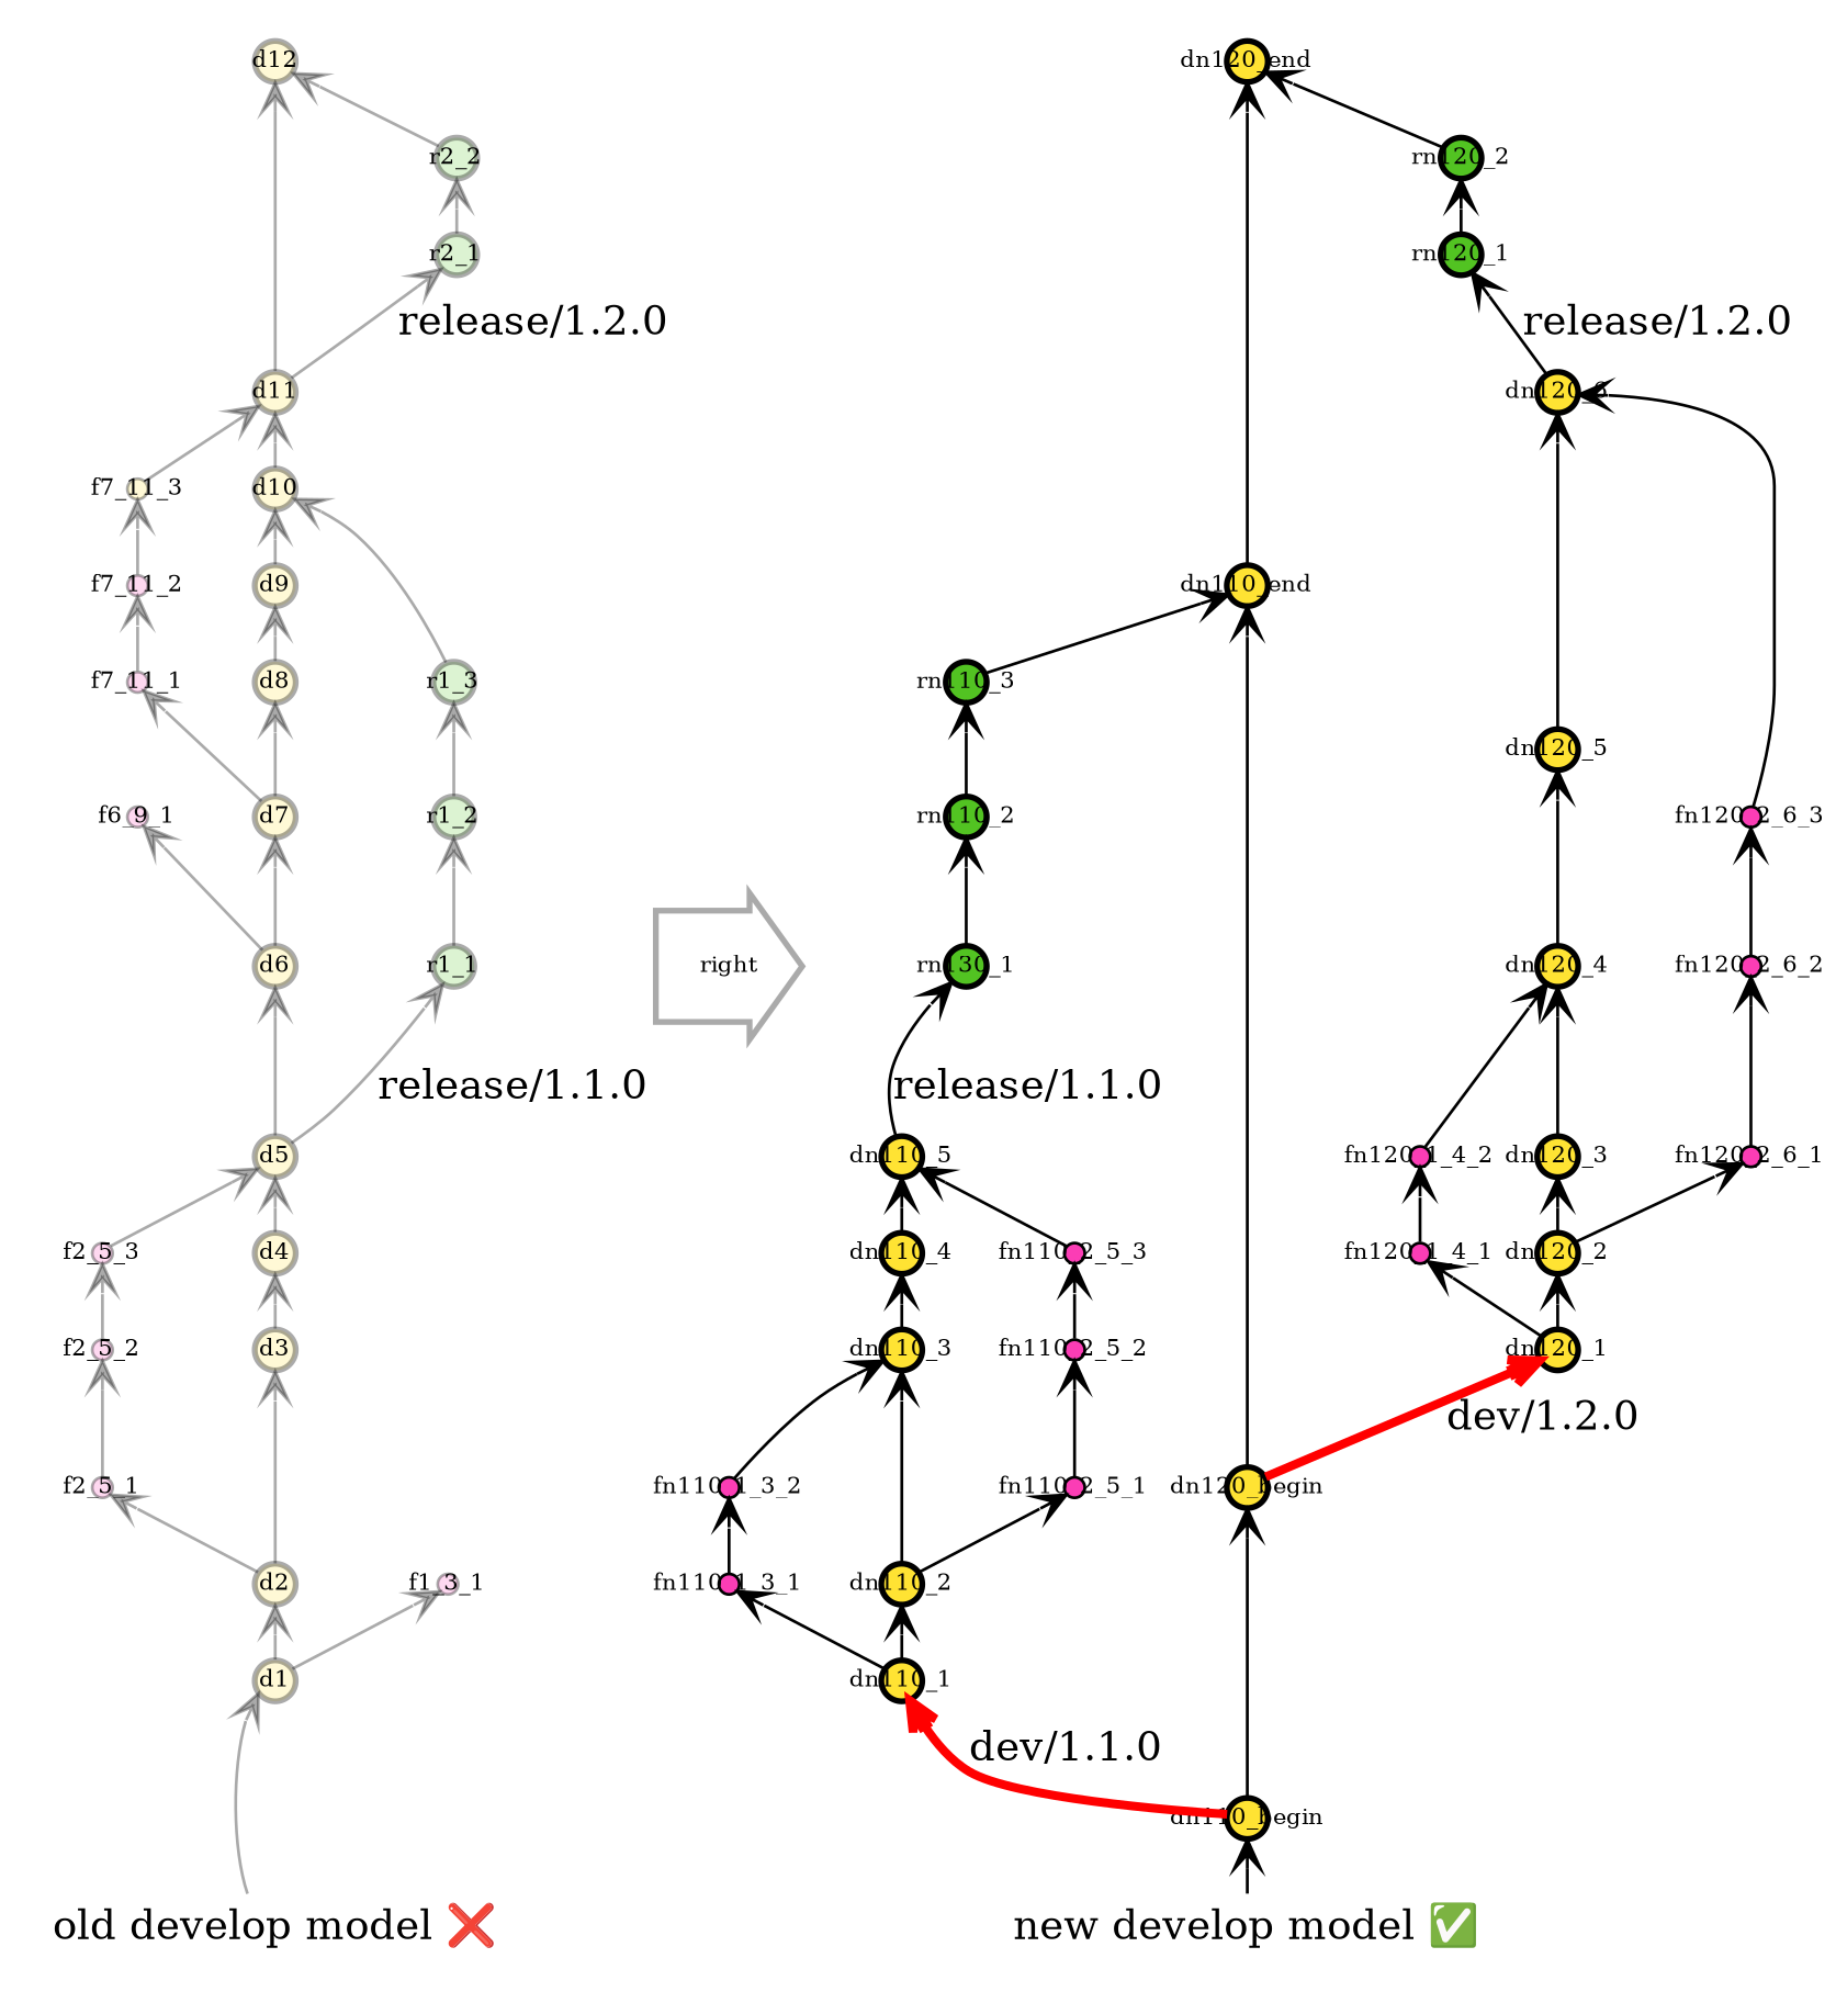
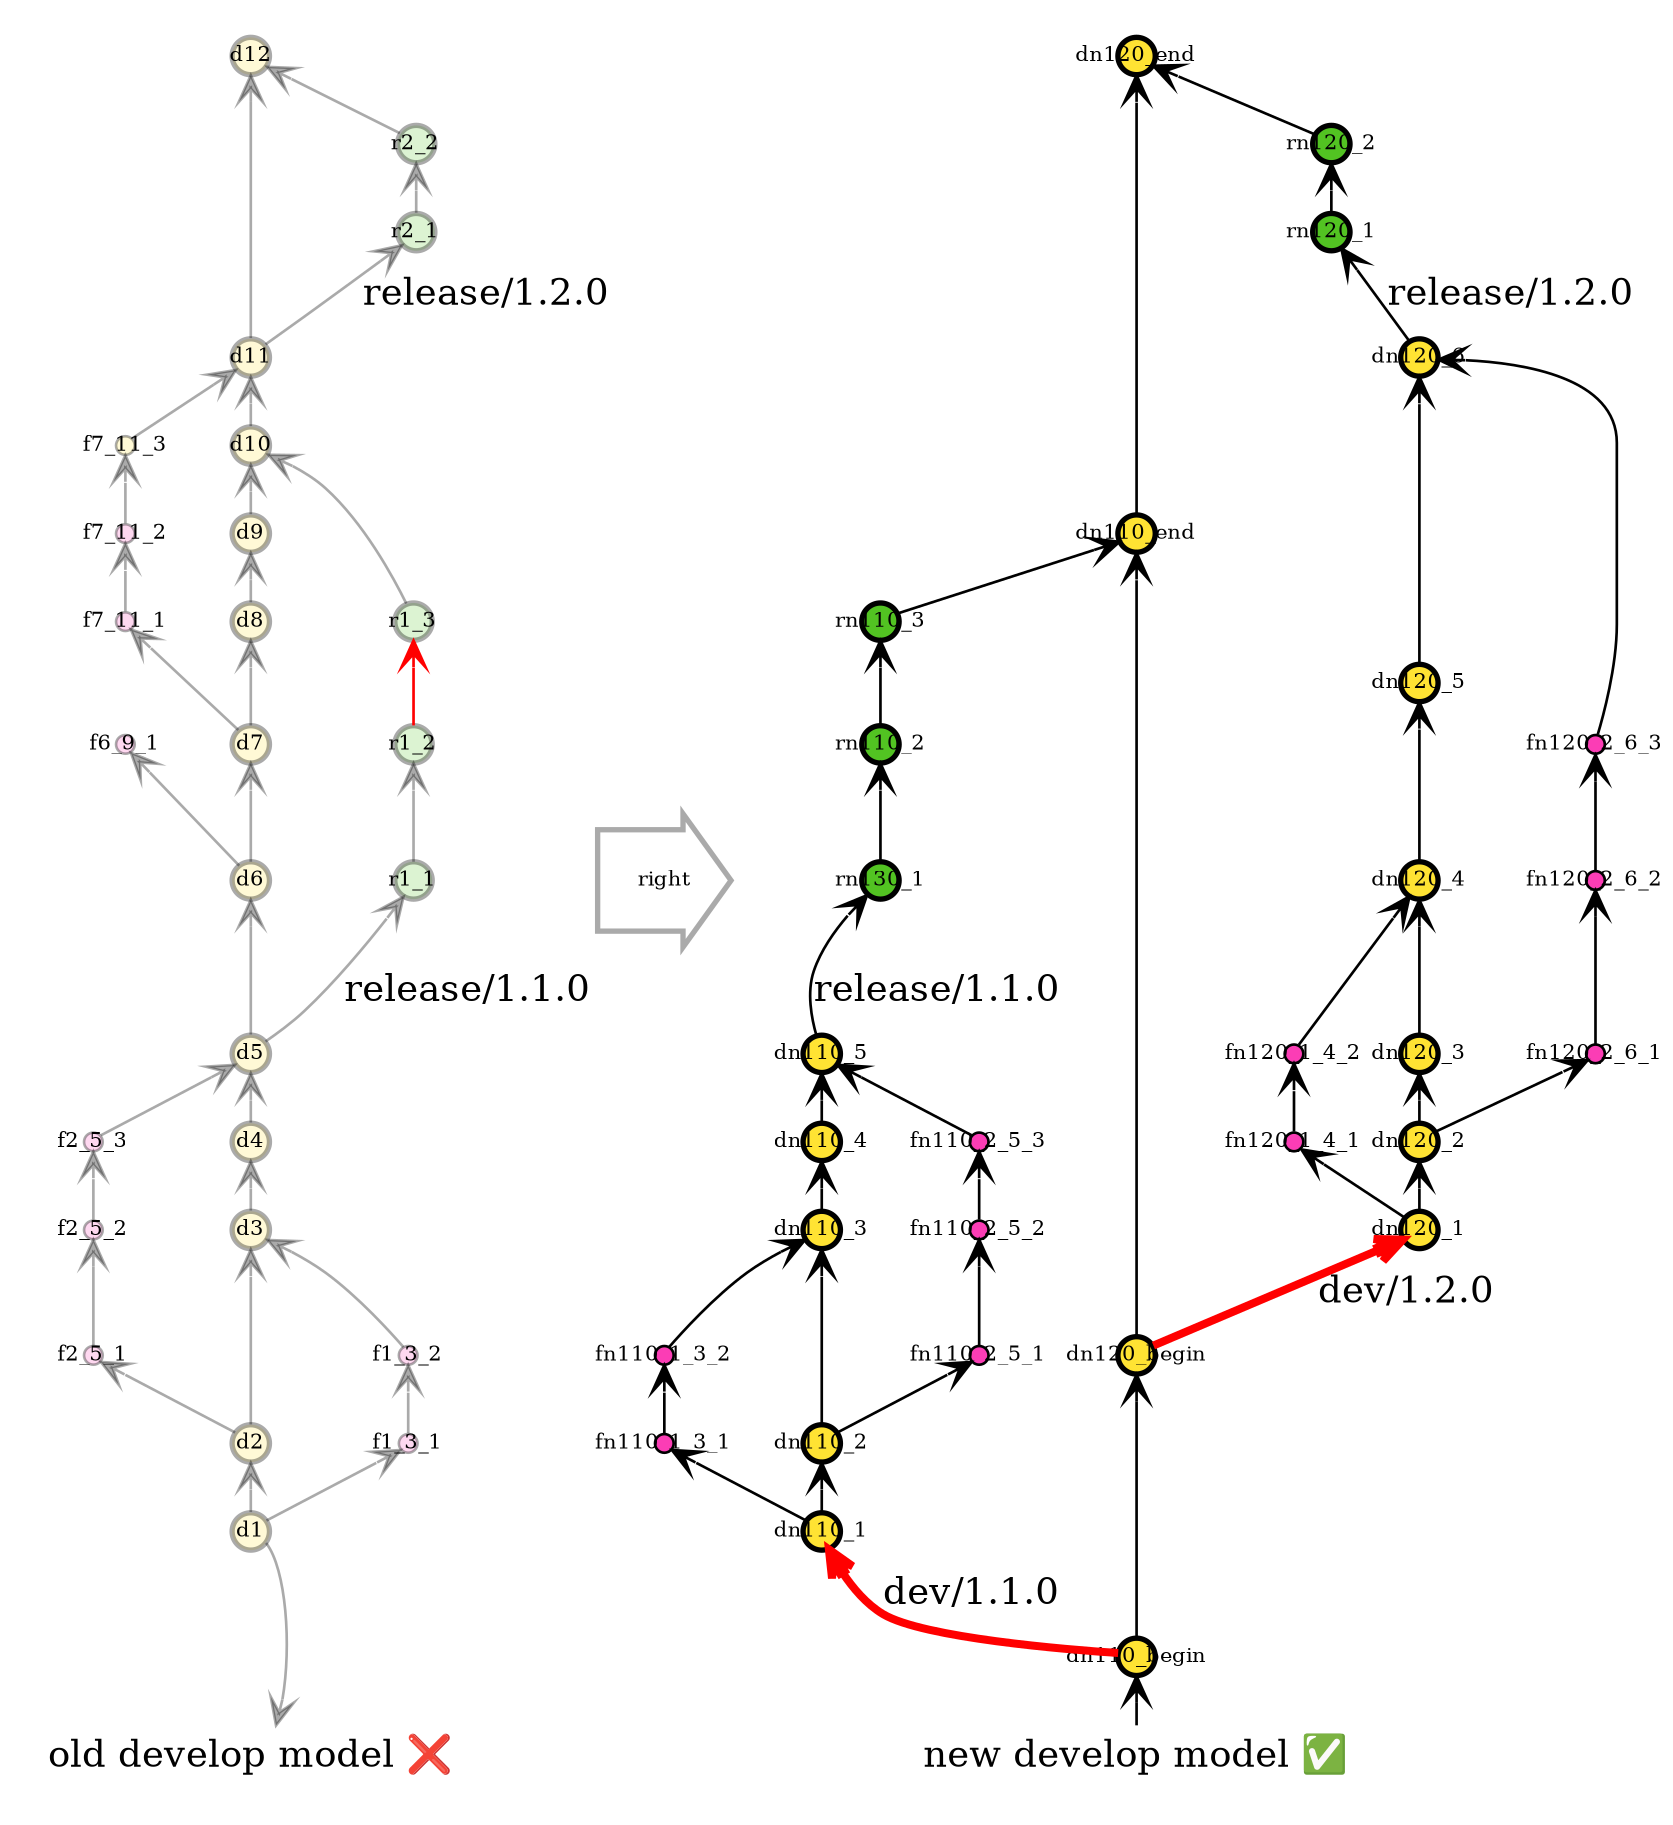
  digraph {
    forcelabels=false
    nodesep=0.5
    rankdir=BT
    ranksep=0.25
    splines=true
    node [color="#000000" fillcolor="#FFE333" fixedsize=true font=Consolas fontcolor=black fontsize="8pt" group=develop_old penwidth=2 shape=circle style=filled]
    edge [arrowhead=open color="#000000" penwidth=1]
    n1 [color="#00000055" fillcolor=none fixedsize=false fontsize=14 height=0 label="old develop model ❌" margin=0.05 penwidth=0 shape=none width=0]
    d6 [color="#00000055" fillcolor="#FFE33333" height=0.2 width=0.2]
    right [color="#00000055" fillcolor="#FFFFFF33" group=release_old_2 height=0.7 shape=rarrow width=0.7]
    n4 [fillcolor=none fixedsize=false fontsize=14 group=develop_new height=0 label="new develop model ✅" margin=0.05 penwidth=0 shape=none width=0]
    d1 [color="#00000055" fillcolor="#FFE33333" height=0.2 width=0.2]
    dn110_1 [group="dev/1.1.0" height=0.2 width=0.2]
    d3 [color="#00000055" fillcolor="#FFE33333" height=0.2 width=0.2]
    dn120_1 [group="dev/1.1.0" height=0.2 width=0.2]
    d11 [color="#00000055" fillcolor="#FFE33333" height=0.2 width=0.2]
    dn120_6 [group="dev/1.1.0" height=0.2 width=0.2]
    d12 [color="#00000055" fillcolor="#FFE33333" height=0.2 width=0.2]
    dn120_end [group=develop_new height=0.2 width=0.2]
    r2_1 [color="#00000055" fillcolor="#52C32233" group=release_old_2 height=0.2 width=0.2]
    rn120_1 [fillcolor="#52C322" group=release_new_120 height=0.2 width=0.2]
    r2_2 [color="#00000055" fillcolor="#52C32233" group=release_old_2 height=0.2 width=0.2]
    rn120_2 [fillcolor="#52C322" group=release_new_120 height=0.2 width=0.2]
    d7 [color="#00000055" fillcolor="#FFE33333" height=0.2 width=0.2]
    f6_9_1 [color="#00000055" fillcolor="#FB3DB533" group=feature_old_2 height=0.1 penwidth=1 width=0.1]
    dn110_begin [group=develop_new height=0.2 width=0.2]
    d2 [color="#00000055" fillcolor="#FFE33333" height=0.2 width=0.2]
    f1_3_1 [color="#00000055" fillcolor="#FB3DB533" group=feature_old_1 height=0.1 penwidth=1 width=0.1]
    dn110_2 [group="dev/1.1.0" height=0.2 width=0.2]
    fn110_1_3_1 [fillcolor="#FB3DB5" group=feature_new_1 height=0.1 penwidth=1 width=0.1]
    d4 [color="#00000055" fillcolor="#FFE33333" height=0.2 width=0.2]
    dn120_2 [group="dev/1.1.0" height=0.2 width=0.2]
    fn120_1_4_1 [fillcolor="#FB3DB5" group=feature_new_120 height=0.1 penwidth=1 width=0.1]
    f2_5_1 [color="#00000055" fillcolor="#FB3DB533" group=feature_old_1 height=0.1 penwidth=1 width=0.1]
+   f1_3_2 [color="#00000055" fillcolor="#FB3DB533" group=feature_old_1 height=0.1 penwidth=1 width=0.1]
    f2_5_2 [color="#00000055" fillcolor="#FB3DB533" group=feature_old_1 height=0.1 penwidth=1 width=0.1]
    d5 [color="#00000055" fillcolor="#FFE33333" height=0.2 width=0.2]
    r1_1 [color="#00000055" fillcolor="#52C32233" group=release_old_1 height=0.2 width=0.2]
    r1_2 [color="#00000055" fillcolor="#52C32233" group=release_old_1 height=0.2 width=0.2]
    d8 [color="#00000055" fillcolor="#FFE33333" height=0.2 width=0.2]
    f7_11_1 [color="#00000055" fillcolor="#FB3DB533" group=feature_old_2 height=0.1 penwidth=1 width=0.1]
    d9 [color="#00000055" fillcolor="#FFE33333" height=0.2 width=0.2]
    f7_11_2 [color="#00000055" fillcolor="#FB3DB533" group=feature_old_2 height=0.1 penwidth=1 width=0.1]
    d10 [color="#00000055" fillcolor="#FFE33333" height=0.2 width=0.2]
    f2_5_3 [color="#00000055" fillcolor="#FB3DB533" group=feature_old_1 height=0.1 penwidth=1 width=0.1]
    r1_3 [color="#00000055" fillcolor="#52C32233" group=release_old_1 height=0.2 width=0.2]
    f7_11_3 [color="#00000055" fillcolor="#FFE33333" group=feature_old_2 height=0.1 penwidth=1 width=0.1]
    dn120_begin [group=develop_new height=0.2 width=0.2]
    dn110_end [group=develop_new height=0.2 width=0.2]
    dn110_3 [group="dev/1.1.0" height=0.2 width=0.2]
    fn110_2_5_1 [fillcolor="#FB3DB5" group=feature_new_1 height=0.1 penwidth=1 width=0.1]
    fn110_1_3_2 [fillcolor="#FB3DB5" group=feature_new_1 height=0.1 penwidth=1 width=0.1]
    dn110_4 [group="dev/1.1.0" height=0.2 width=0.2]
    fn110_2_5_2 [fillcolor="#FB3DB5" group=feature_new_1 height=0.1 penwidth=1 width=0.1]
    dn110_5 [group="dev/1.1.0" height=0.2 width=0.2]
    n49 [fillcolor="#52C322" group=release_new_110 height=0.2 label=rn130_1 width=0.2]
    rn110_2 [fillcolor="#52C322" group=release_new_110 height=0.2 width=0.2]
    fn110_2_5_3 [fillcolor="#FB3DB5" group=feature_new_1 height=0.1 penwidth=1 width=0.1]
    rn110_3 [fillcolor="#52C322" group=release_new_110 height=0.2 width=0.2]
    dn120_3 [group="dev/1.1.0" height=0.2 width=0.2]
    fn120_2_6_1 [fillcolor="#FB3DB5" group=feature_new_120 height=0.1 penwidth=1 width=0.1]
    fn120_1_4_2 [fillcolor="#FB3DB5" group=feature_new_120 height=0.1 penwidth=1 width=0.1]
    dn120_4 [group="dev/1.1.0" height=0.2 width=0.2]
    fn120_2_6_2 [fillcolor="#FB3DB5" group=feature_new_120 height=0.1 penwidth=1 width=0.1]
    dn120_5 [group="dev/1.1.0" height=0.2 width=0.2]
    fn120_2_6_3 [fillcolor="#FB3DB5" group=feature_new_120 height=0.1 penwidth=1 width=0.1]
    subgraph sub_1 {
      rank=source
      n1
    }
    subgraph sub_2 {
      rank=same
      d6
      right
    }
    subgraph sub_3 {
      rank=source
      n4
    }
    subgraph sub_4 {
      rank=same
      d1
      dn110_1
    }
    subgraph sub_5 {
      rank=same
      d3
      dn120_1
    }
    subgraph sub_6 {
      rank=same
      d11
      dn120_6
    }
    subgraph sub_7 {
      rank=same
      d12
      dn120_end
    }
    subgraph sub_8 {
      rank=same
      r2_1
      rn120_1
    }
    subgraph sub_9 {
      rank=same
      r2_2
      rn120_2
    }
-   n1 -> d1 [color="#00000055"]
+   d1 -> n1 [color="#00000055"]
    d6 -> d7 [color="#00000055"]
    d6 -> f6_9_1 [color="#00000055"]
    n4 -> dn110_begin
    d1 -> d2 [color="#00000055"]
    d1 -> f1_3_1 [color="#00000055"]
    dn110_1 -> dn110_2
    dn110_1 -> fn110_1_3_1
    d3 -> d4 [color="#00000055"]
    dn120_1 -> dn120_2
    dn120_1 -> fn120_1_4_1
    d11 -> d12 [color="#00000055"]
    d11 -> r2_1 [color="#00000055" label="release/1.2.0"]
    dn120_6 -> rn120_1 [label="release/1.2.0"]
    r2_1 -> r2_2 [color="#00000055"]
    rn120_1 -> rn120_2
    r2_2 -> d12 [color="#00000055"]
    rn120_2 -> dn120_end
    d7 -> d8 [color="#00000055"]
    d7 -> f7_11_1 [color="#00000055"]
    dn110_begin -> dn110_1 [color=red label="dev/1.1.0" penwidth=3]
    dn110_begin -> dn120_begin
    d2 -> d3 [color="#00000055"]
    d2 -> f2_5_1 [color="#00000055"]
+   f1_3_1 -> f1_3_2 [color="#00000055"]
    dn110_2 -> dn110_3
    dn110_2 -> fn110_2_5_1
    fn110_1_3_1 -> fn110_1_3_2
    d4 -> d5 [color="#00000055"]
    dn120_2 -> dn120_3
    dn120_2 -> fn120_2_6_1
    fn120_1_4_1 -> fn120_1_4_2
    f2_5_1 -> f2_5_2 [color="#00000055"]
+   f1_3_2 -> d3 [color="#00000055"]
    f2_5_2 -> f2_5_3 [color="#00000055"]
    d5 -> d6 [color="#00000055"]
    d5 -> r1_1 [color="#00000055" label="release/1.1.0"]
    r1_1 -> r1_2 [color="#00000055"]
-   r1_2 -> r1_3 [color="#00000055"]
+   r1_2 -> r1_3 [color=red]
    d8 -> d9 [color="#00000055"]
    f7_11_1 -> f7_11_2 [color="#00000055"]
    d9 -> d10 [color="#00000055"]
    f7_11_2 -> f7_11_3 [color="#00000055"]
    d10 -> d11 [color="#00000055"]
    f2_5_3 -> d5 [color="#00000055"]
    r1_3 -> d10 [color="#00000055"]
    f7_11_3 -> d11 [color="#00000055"]
    dn120_begin -> dn120_1 [color=red label="dev/1.2.0" penwidth=3]
    dn120_begin -> dn110_end
    dn110_end -> dn120_end
    dn110_3 -> dn110_4
    fn110_2_5_1 -> fn110_2_5_2
    fn110_1_3_2 -> dn110_3
    dn110_4 -> dn110_5
    fn110_2_5_2 -> fn110_2_5_3
    dn110_5 -> n49 [label="release/1.1.0"]
    n49 -> rn110_2
    rn110_2 -> rn110_3
    fn110_2_5_3 -> dn110_5
    rn110_3 -> dn110_end
    dn120_3 -> dn120_4
    fn120_2_6_1 -> fn120_2_6_2
    fn120_1_4_2 -> dn120_4
    dn120_4 -> dn120_5
    fn120_2_6_2 -> fn120_2_6_3
    dn120_5 -> dn120_6
    fn120_2_6_3 -> dn120_6
  }
